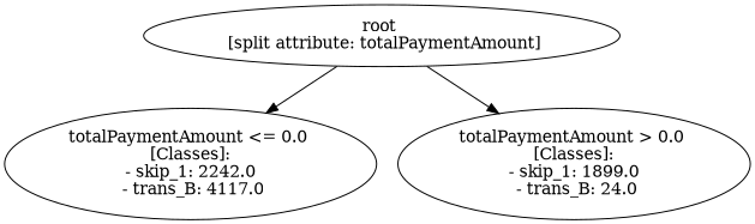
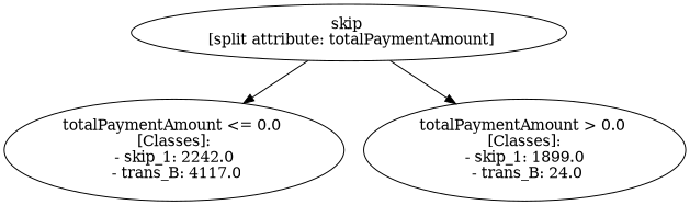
  digraph {
-   n1 [label="root \n [split attribute: totalPaymentAmount]"]
+   n1 [label="skip \n [split attribute: totalPaymentAmount]"]
    n2 [label="totalPaymentAmount <= 0.0 \n [Classes]: \n - skip_1: 2242.0 \n - trans_B: 4117.0"]
    n3 [label="totalPaymentAmount > 0.0 \n [Classes]: \n - skip_1: 1899.0 \n - trans_B: 24.0"]
    n1 -> n2
    n1 -> n3
  }
